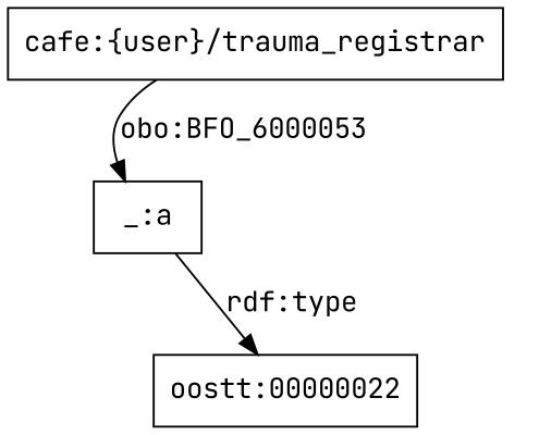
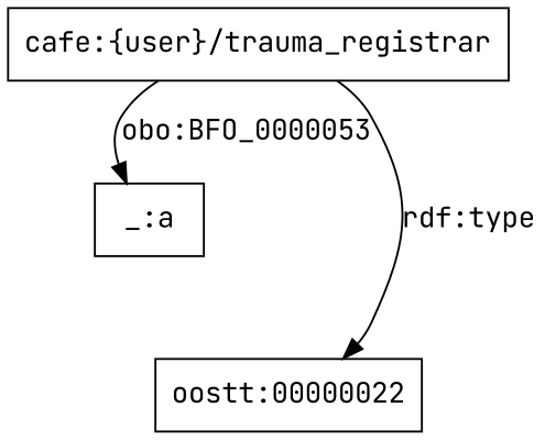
  digraph {
    fontname="JetBrains Mono"
    node [fontname="JetBrains Mono" shape=rectangle]
    edge [fontname="JetBrains Mono"]
    "cafe:{user}/trauma_registrar"
    "_:a"
    "oostt:00000022"
-   "cafe:{user}/trauma_registrar" -> "_:a" [label="obo:BFO_6000053"]
-   "_:a" -> "oostt:00000022" [label="rdf:type"]
+   "cafe:{user}/trauma_registrar" -> "_:a" [label="obo:BFO_0000053"]
+   "cafe:{user}/trauma_registrar" -> "oostt:00000022" [label="rdf:type"]
  }
